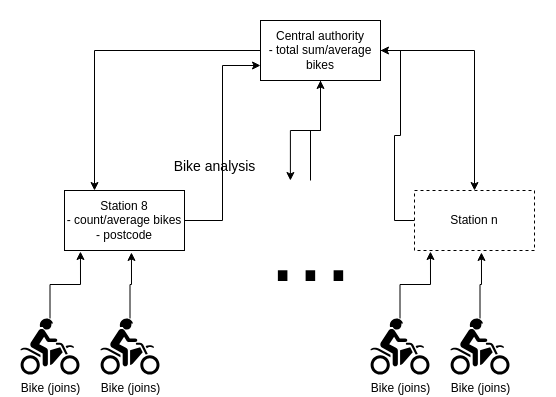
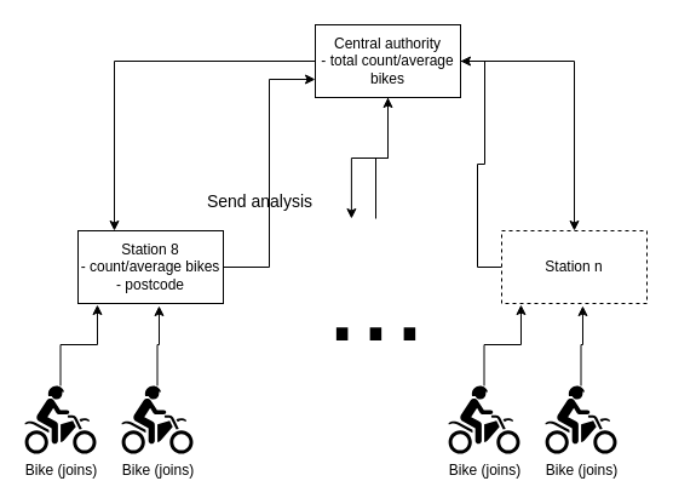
  <mxCell id="0" />
  <mxCell id="1" parent="0" />
  <mxCell id="2" style="edgeStyle=orthogonalEdgeStyle;rounded=0;orthogonalLoop=1;jettySize=auto;html=1;entryX=0.133;entryY=1.017;entryDx=0;entryDy=0;entryPerimeter=0;" edge="1" parent="1" source="3" target="7"><mxGeometry relative="1" as="geometry" /></mxCell>
  <mxCell id="3" value="Bike (joins)" style="shape=mxgraph.signs.sports.dirt_bike;html=1;pointerEvents=1;fillColor=#000000;strokeColor=none;verticalLabelPosition=bottom;verticalAlign=top;align=center;" vertex="1" parent="1"><mxGeometry x="20" y="317.98" width="59" height="56.02" as="geometry" /></mxCell>
  <mxCell id="4" style="edgeStyle=orthogonalEdgeStyle;rounded=0;orthogonalLoop=1;jettySize=auto;html=1;entryX=0.558;entryY=1.033;entryDx=0;entryDy=0;entryPerimeter=0;" edge="1" parent="1" source="5" target="7"><mxGeometry relative="1" as="geometry" /></mxCell>
  <mxCell id="5" value="Bike (joins)" style="shape=mxgraph.signs.sports.dirt_bike;html=1;pointerEvents=1;fillColor=#000000;strokeColor=none;verticalLabelPosition=bottom;verticalAlign=top;align=center;" vertex="1" parent="1"><mxGeometry x="100" y="317.98" width="59" height="56.02" as="geometry" /></mxCell>
  <mxCell id="6" style="edgeStyle=orthogonalEdgeStyle;rounded=0;orthogonalLoop=1;jettySize=auto;html=1;entryX=0;entryY=0.75;entryDx=0;entryDy=0;fontSize=100;" edge="1" parent="1" source="7" target="19"><mxGeometry relative="1" as="geometry" /></mxCell>
  <mxCell id="7" value="Station 8&lt;br&gt;- count/average bikes&lt;br&gt;- postcode" style="rounded=0;whiteSpace=wrap;html=1;" vertex="1" parent="1"><mxGeometry x="64" y="190" width="120" height="60" as="geometry" /></mxCell>
  <mxCell id="8" style="edgeStyle=orthogonalEdgeStyle;rounded=0;orthogonalLoop=1;jettySize=auto;html=1;entryX=0.133;entryY=1.017;entryDx=0;entryDy=0;entryPerimeter=0;" edge="1" parent="1" source="9" target="13"><mxGeometry relative="1" as="geometry" /></mxCell>
  <mxCell id="9" value="Bike (joins)" style="shape=mxgraph.signs.sports.dirt_bike;html=1;pointerEvents=1;fillColor=#000000;strokeColor=none;verticalLabelPosition=bottom;verticalAlign=top;align=center;" vertex="1" parent="1"><mxGeometry x="370" y="317.98" width="59" height="56.02" as="geometry" /></mxCell>
  <mxCell id="10" style="edgeStyle=orthogonalEdgeStyle;rounded=0;orthogonalLoop=1;jettySize=auto;html=1;entryX=0.558;entryY=1.033;entryDx=0;entryDy=0;entryPerimeter=0;" edge="1" parent="1" source="11" target="13"><mxGeometry relative="1" as="geometry" /></mxCell>
  <mxCell id="11" value="Bike (joins)" style="shape=mxgraph.signs.sports.dirt_bike;html=1;pointerEvents=1;fillColor=#000000;strokeColor=none;verticalLabelPosition=bottom;verticalAlign=top;align=center;" vertex="1" parent="1"><mxGeometry x="450" y="317.98" width="59" height="56.02" as="geometry" /></mxCell>
  <mxCell id="12" style="edgeStyle=orthogonalEdgeStyle;rounded=0;orthogonalLoop=1;jettySize=auto;html=1;entryX=1;entryY=0.5;entryDx=0;entryDy=0;fontSize=100;" edge="1" parent="1" source="13" target="19"><mxGeometry relative="1" as="geometry" /></mxCell>
  <mxCell id="13" value="Station n" style="rounded=0;whiteSpace=wrap;html=1;dashed=1;" vertex="1" parent="1"><mxGeometry x="414" y="190" width="120" height="60" as="geometry" /></mxCell>
  <mxCell id="14" style="edgeStyle=orthogonalEdgeStyle;rounded=0;orthogonalLoop=1;jettySize=auto;html=1;fontSize=100;" edge="1" parent="1" source="15" target="19"><mxGeometry relative="1" as="geometry" /></mxCell>
  <mxCell id="15" value="..." style="text;html=1;align=center;verticalAlign=middle;resizable=0;points=[];autosize=1;fontSize=100;" vertex="1" parent="1"><mxGeometry x="260" y="180" width="100" height="130" as="geometry" /></mxCell>
  <mxCell id="16" style="edgeStyle=orthogonalEdgeStyle;rounded=0;orthogonalLoop=1;jettySize=auto;html=1;entryX=0.25;entryY=0;entryDx=0;entryDy=0;fontSize=100;" edge="1" parent="1" source="19" target="7"><mxGeometry relative="1" as="geometry" /></mxCell>
  <mxCell id="17" style="edgeStyle=orthogonalEdgeStyle;rounded=0;orthogonalLoop=1;jettySize=auto;html=1;entryX=0.5;entryY=0;entryDx=0;entryDy=0;fontSize=100;" edge="1" parent="1" source="19" target="13"><mxGeometry relative="1" as="geometry" /></mxCell>
  <mxCell id="18" style="edgeStyle=orthogonalEdgeStyle;rounded=0;orthogonalLoop=1;jettySize=auto;html=1;entryX=0.299;entryY=0;entryDx=0;entryDy=0;entryPerimeter=0;fontSize=100;" edge="1" parent="1" source="19" target="15"><mxGeometry relative="1" as="geometry" /></mxCell>
- <mxCell id="19" value="Central authority&lt;br&gt;- total sum/average bikes" style="rounded=0;whiteSpace=wrap;html=1;" vertex="1" parent="1"><mxGeometry x="260" y="20" width="120" height="60" as="geometry" /></mxCell>
- <mxCell id="20" value="&lt;font style=&quot;font-size: 14px&quot;&gt;Bike analysis&lt;/font&gt;" style="text;html=1;align=center;verticalAlign=middle;resizable=0;points=[];autosize=1;fontSize=100;" vertex="1" parent="1"><mxGeometry x="163.5" y="60" width="100" height="150" as="geometry" /></mxCell>
+ <mxCell id="19" value="Central authority&lt;br&gt;- total count/average bikes" style="rounded=0;whiteSpace=wrap;html=1;" vertex="1" parent="1"><mxGeometry x="260" y="20" width="120" height="60" as="geometry" /></mxCell>
+ <mxCell id="20" value="&lt;font style=&quot;font-size: 14px&quot;&gt;Send analysis&lt;/font&gt;" style="text;html=1;align=center;verticalAlign=middle;resizable=0;points=[];autosize=1;fontSize=100;" vertex="1" parent="1"><mxGeometry x="163.5" y="60" width="100" height="150" as="geometry" /></mxCell>
